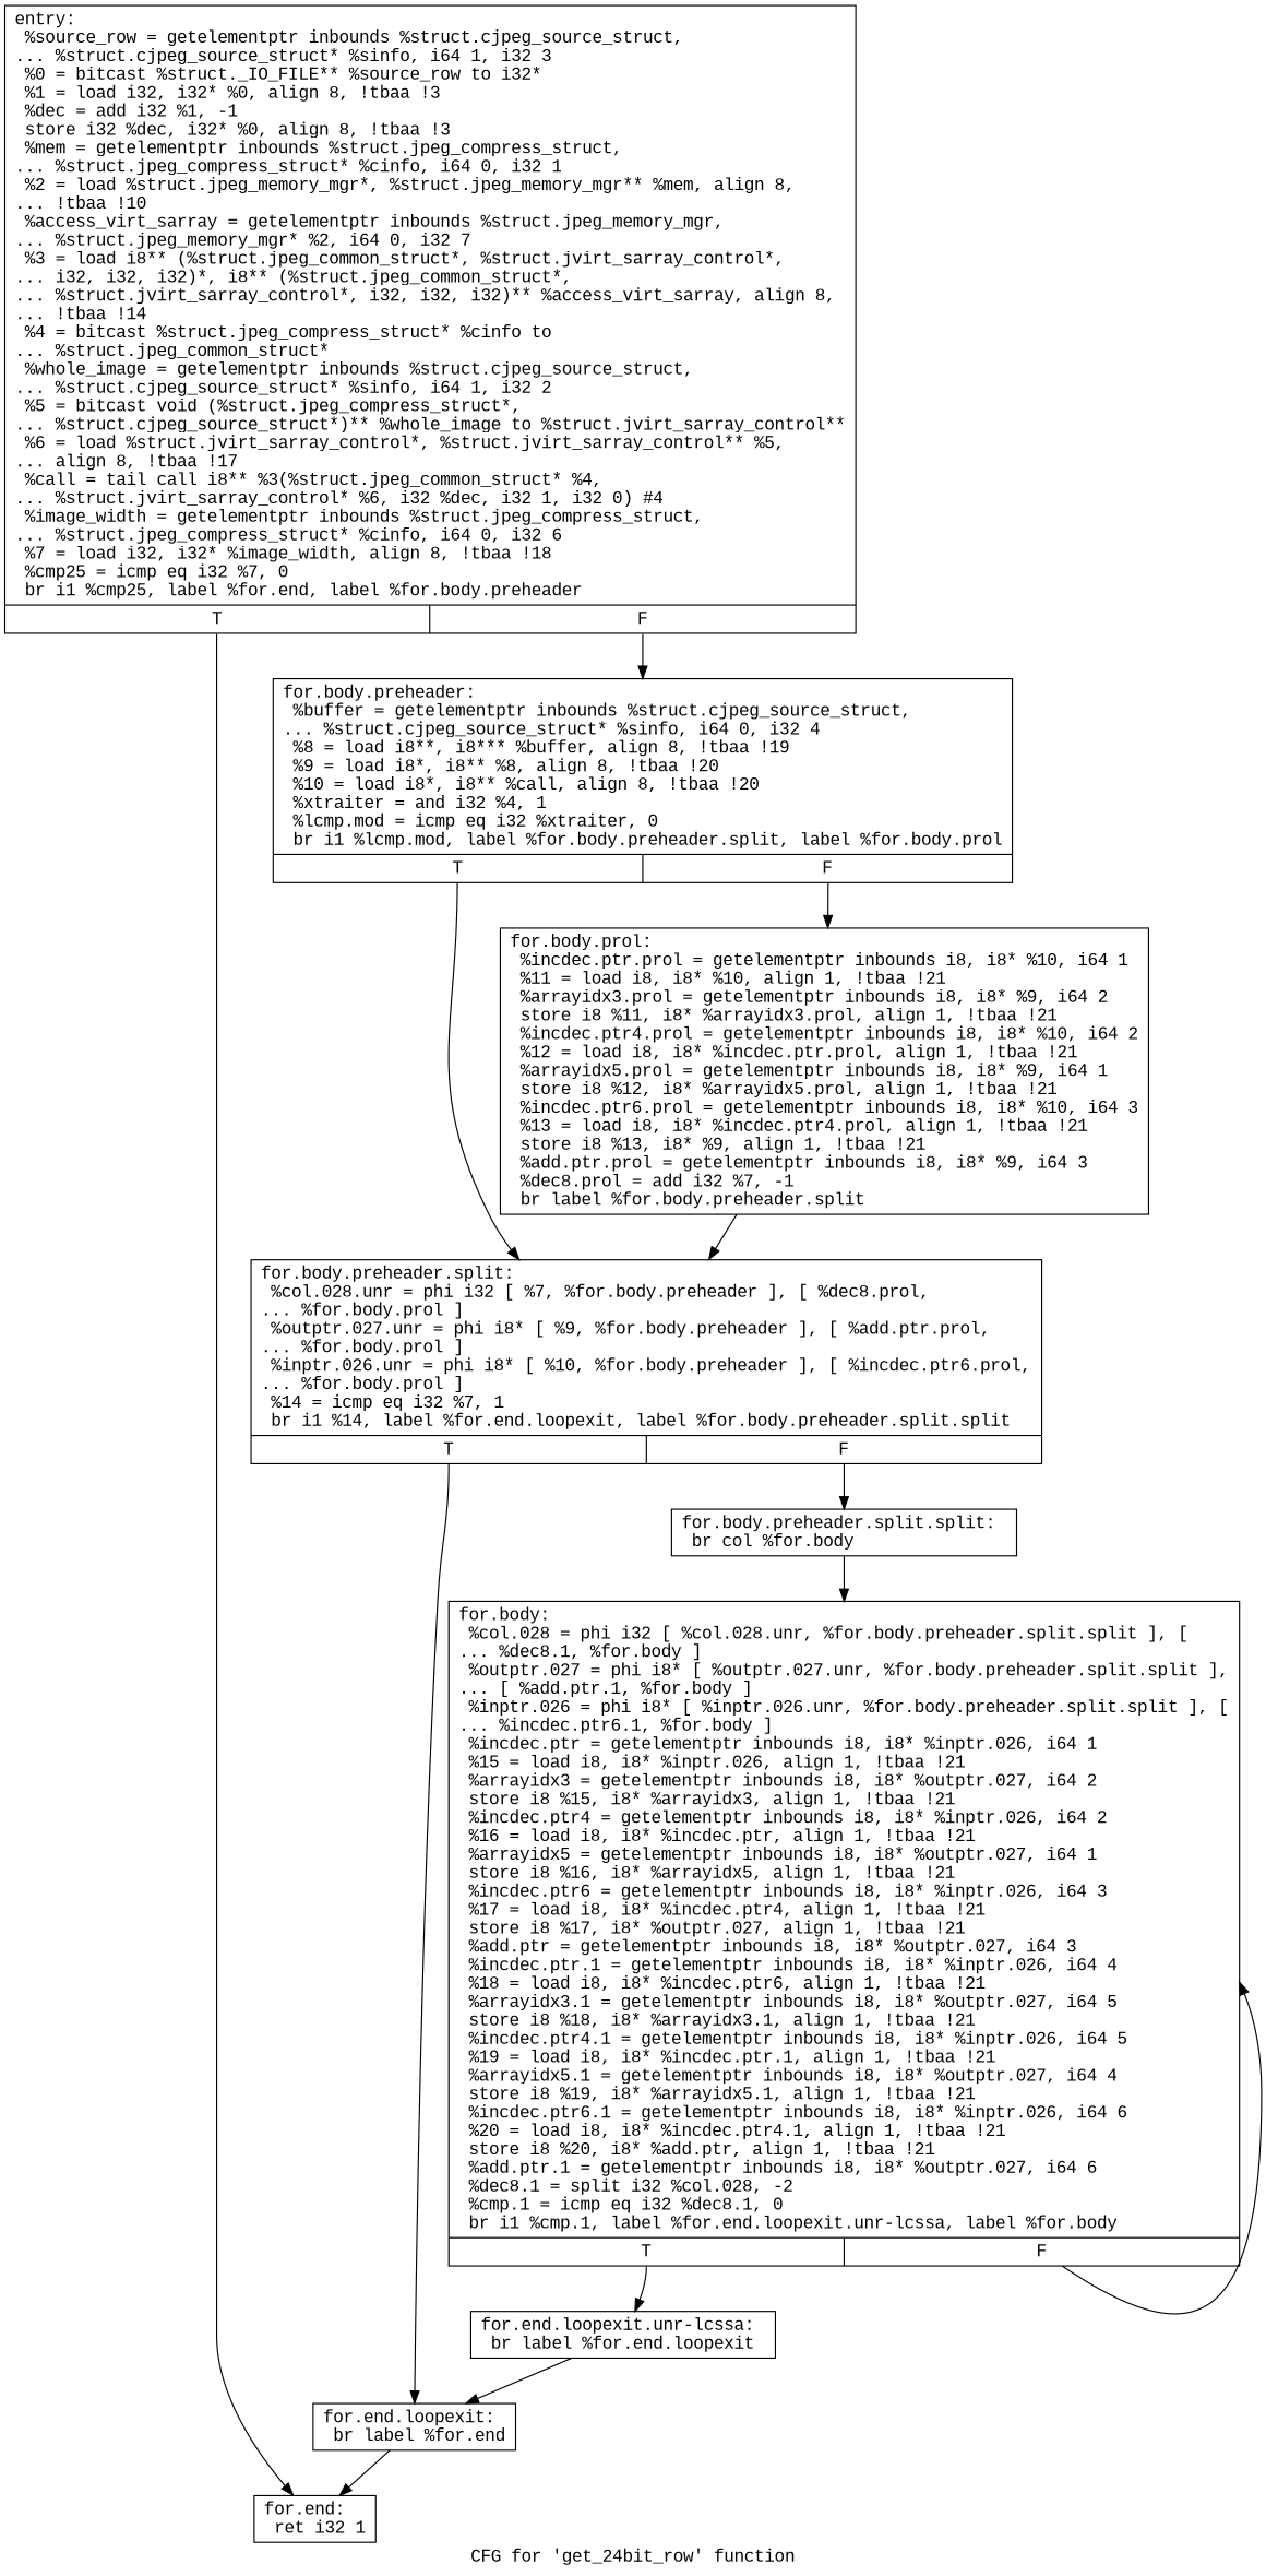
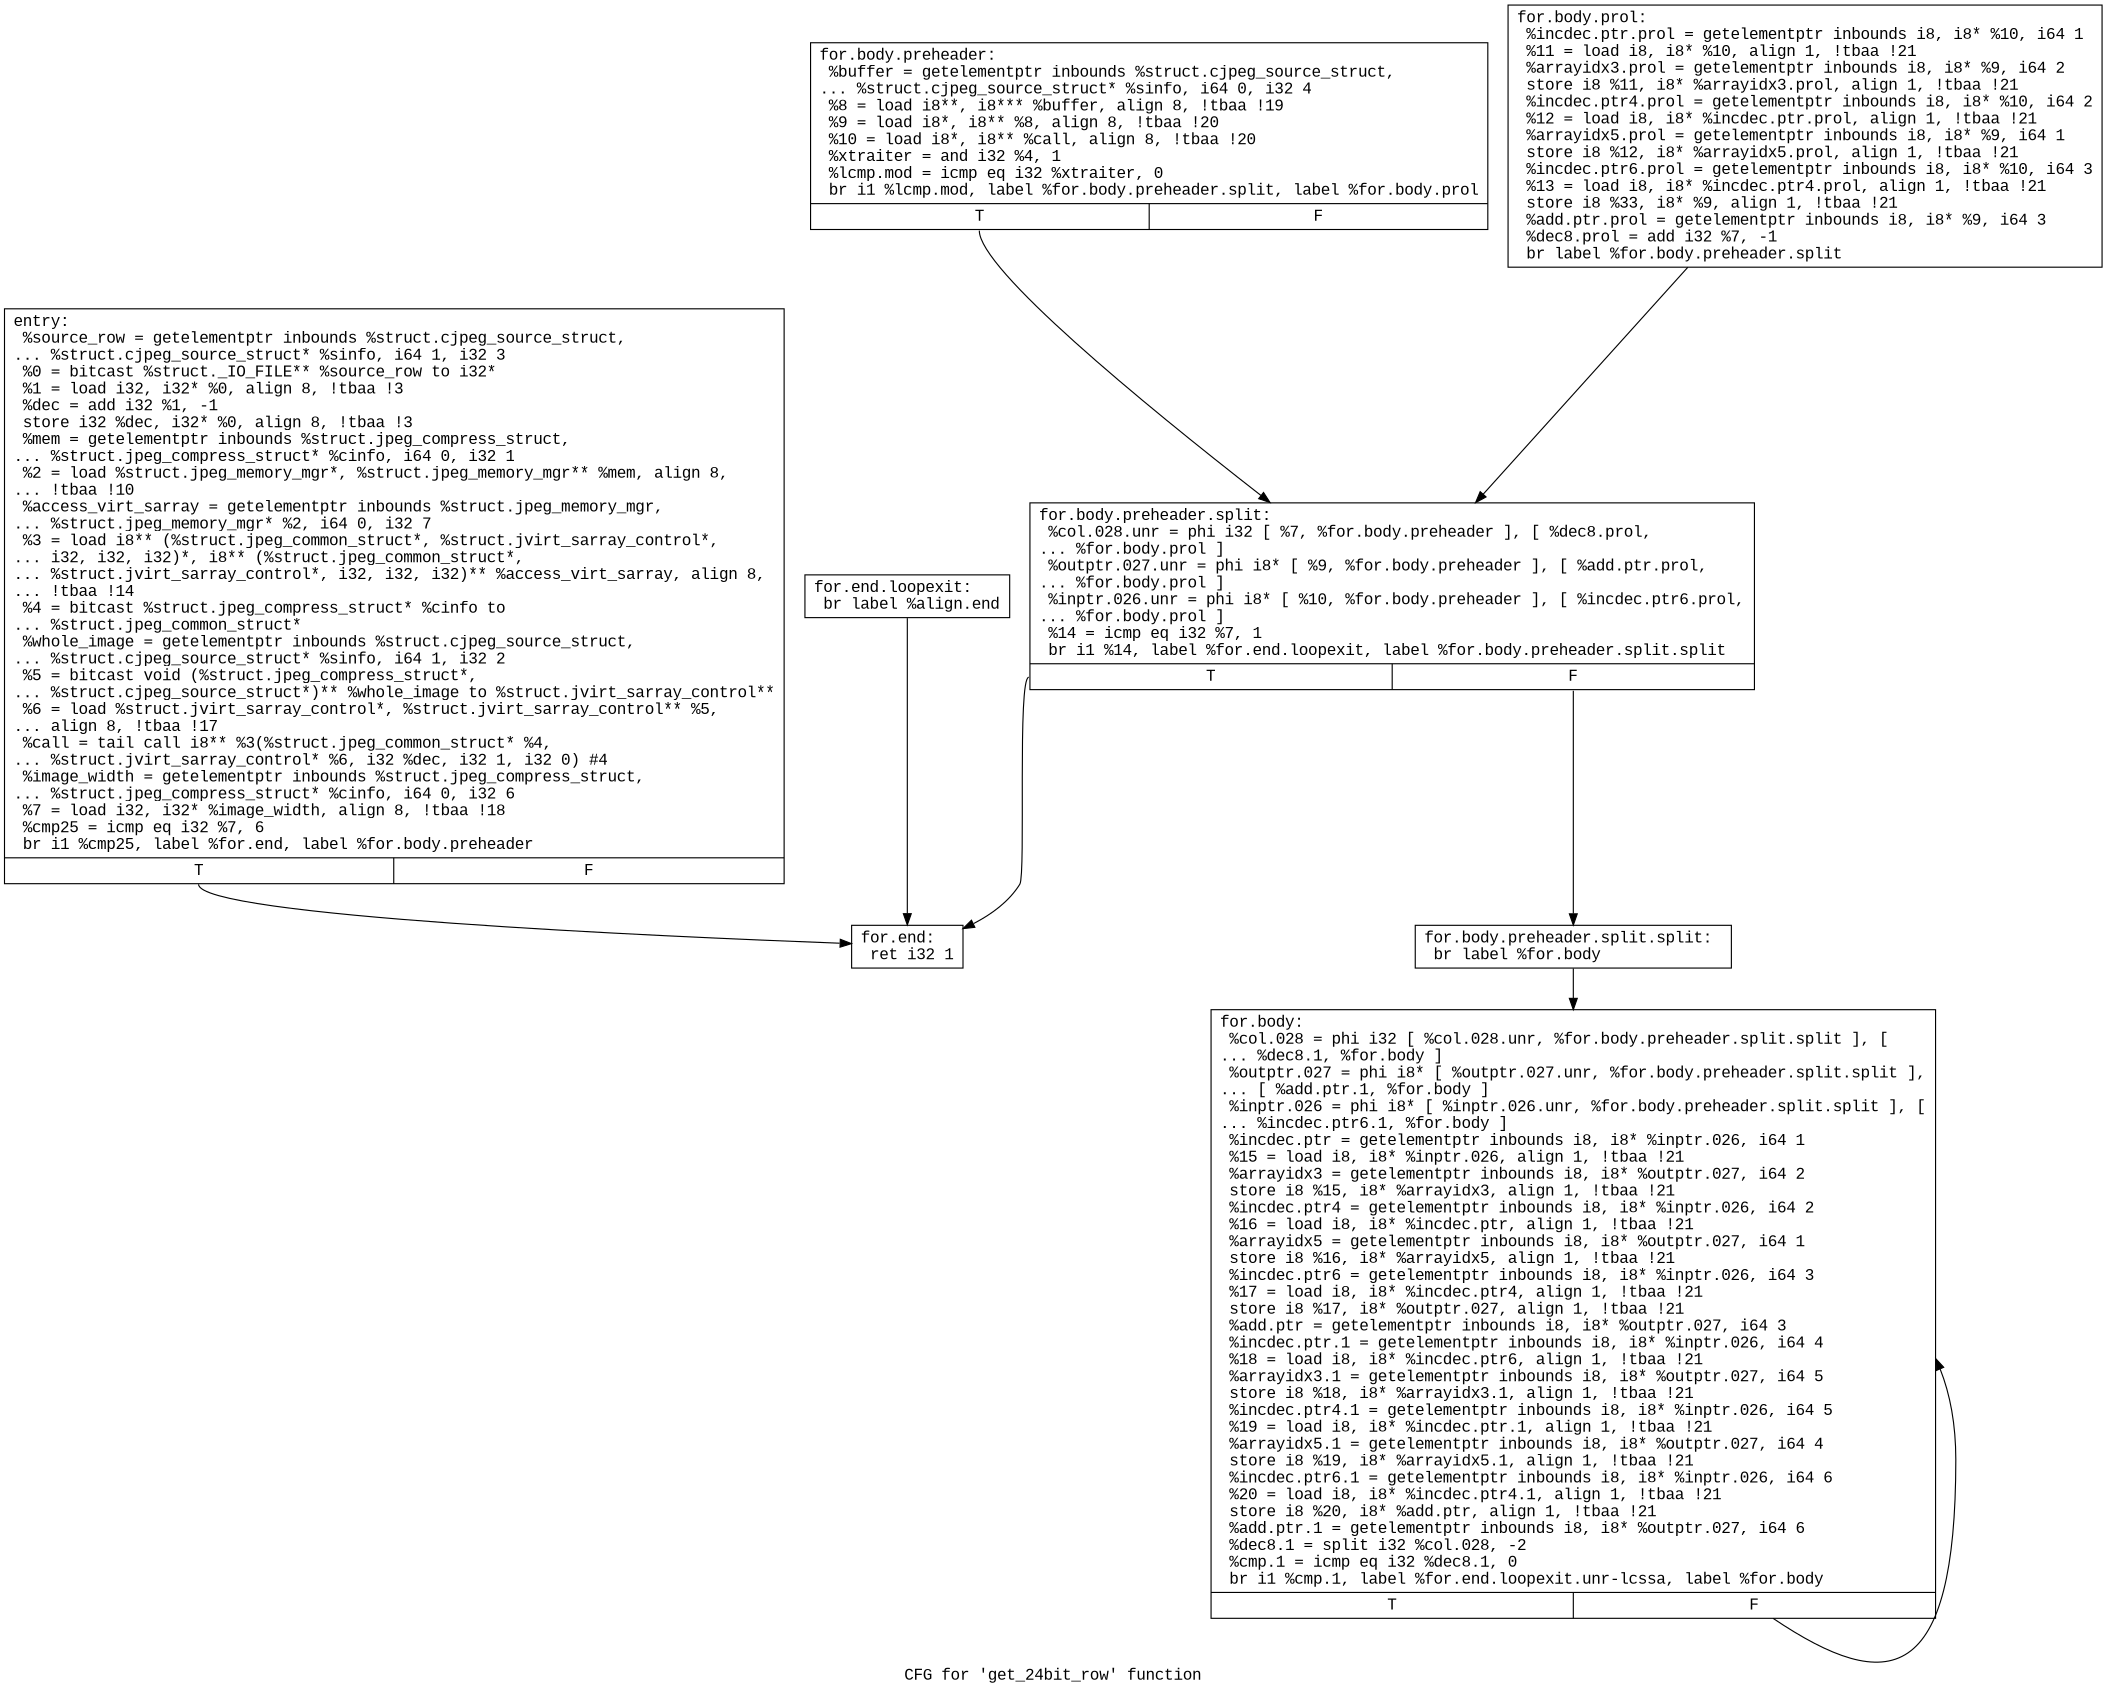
  digraph {
    fontname="Liberation Mono"
    label="CFG for 'get_24bit_row' function"
    node [fontname="Liberation Mono" shape=record]
    edge [fontname="Liberation Mono"]
-   n1 [label="{entry:\l  %source_row = getelementptr inbounds %struct.cjpeg_source_struct,\l... %struct.cjpeg_source_struct* %sinfo, i64 1, i32 3\l  %0 = bitcast %struct._IO_FILE** %source_row to i32*\l  %1 = load i32, i32* %0, align 8, !tbaa !3\l  %dec = add i32 %1, -1\l  store i32 %dec, i32* %0, align 8, !tbaa !3\l  %mem = getelementptr inbounds %struct.jpeg_compress_struct,\l... %struct.jpeg_compress_struct* %cinfo, i64 0, i32 1\l  %2 = load %struct.jpeg_memory_mgr*, %struct.jpeg_memory_mgr** %mem, align 8,\l... !tbaa !10\l  %access_virt_sarray = getelementptr inbounds %struct.jpeg_memory_mgr,\l... %struct.jpeg_memory_mgr* %2, i64 0, i32 7\l  %3 = load i8** (%struct.jpeg_common_struct*, %struct.jvirt_sarray_control*,\l... i32, i32, i32)*, i8** (%struct.jpeg_common_struct*,\l... %struct.jvirt_sarray_control*, i32, i32, i32)** %access_virt_sarray, align 8,\l... !tbaa !14\l  %4 = bitcast %struct.jpeg_compress_struct* %cinfo to\l... %struct.jpeg_common_struct*\l  %whole_image = getelementptr inbounds %struct.cjpeg_source_struct,\l... %struct.cjpeg_source_struct* %sinfo, i64 1, i32 2\l  %5 = bitcast void (%struct.jpeg_compress_struct*,\l... %struct.cjpeg_source_struct*)** %whole_image to %struct.jvirt_sarray_control**\l  %6 = load %struct.jvirt_sarray_control*, %struct.jvirt_sarray_control** %5,\l... align 8, !tbaa !17\l  %call = tail call i8** %3(%struct.jpeg_common_struct* %4,\l... %struct.jvirt_sarray_control* %6, i32 %dec, i32 1, i32 0) #4\l  %image_width = getelementptr inbounds %struct.jpeg_compress_struct,\l... %struct.jpeg_compress_struct* %cinfo, i64 0, i32 6\l  %7 = load i32, i32* %image_width, align 8, !tbaa !18\l  %cmp25 = icmp eq i32 %7, 0\l  br i1 %cmp25, label %for.end, label %for.body.preheader\l|{<s0>T|<s1>F}}"]
+   n1 [label="{entry:\l  %source_row = getelementptr inbounds %struct.cjpeg_source_struct,\l... %struct.cjpeg_source_struct* %sinfo, i64 1, i32 3\l  %0 = bitcast %struct._IO_FILE** %source_row to i32*\l  %1 = load i32, i32* %0, align 8, !tbaa !3\l  %dec = add i32 %1, -1\l  store i32 %dec, i32* %0, align 8, !tbaa !3\l  %mem = getelementptr inbounds %struct.jpeg_compress_struct,\l... %struct.jpeg_compress_struct* %cinfo, i64 0, i32 1\l  %2 = load %struct.jpeg_memory_mgr*, %struct.jpeg_memory_mgr** %mem, align 8,\l... !tbaa !10\l  %access_virt_sarray = getelementptr inbounds %struct.jpeg_memory_mgr,\l... %struct.jpeg_memory_mgr* %2, i64 0, i32 7\l  %3 = load i8** (%struct.jpeg_common_struct*, %struct.jvirt_sarray_control*,\l... i32, i32, i32)*, i8** (%struct.jpeg_common_struct*,\l... %struct.jvirt_sarray_control*, i32, i32, i32)** %access_virt_sarray, align 8,\l... !tbaa !14\l  %4 = bitcast %struct.jpeg_compress_struct* %cinfo to\l... %struct.jpeg_common_struct*\l  %whole_image = getelementptr inbounds %struct.cjpeg_source_struct,\l... %struct.cjpeg_source_struct* %sinfo, i64 1, i32 2\l  %5 = bitcast void (%struct.jpeg_compress_struct*,\l... %struct.cjpeg_source_struct*)** %whole_image to %struct.jvirt_sarray_control**\l  %6 = load %struct.jvirt_sarray_control*, %struct.jvirt_sarray_control** %5,\l... align 8, !tbaa !17\l  %call = tail call i8** %3(%struct.jpeg_common_struct* %4,\l... %struct.jvirt_sarray_control* %6, i32 %dec, i32 1, i32 0) #4\l  %image_width = getelementptr inbounds %struct.jpeg_compress_struct,\l... %struct.jpeg_compress_struct* %cinfo, i64 0, i32 6\l  %7 = load i32, i32* %image_width, align 8, !tbaa !18\l  %cmp25 = icmp eq i32 %7, 6\l  br i1 %cmp25, label %for.end, label %for.body.preheader\l|{<s0>T|<s1>F}}"]
    n2 [label="{for.end:                                          \l  ret i32 1\l}"]
    n3 [label="{for.body.preheader:                               \l  %buffer = getelementptr inbounds %struct.cjpeg_source_struct,\l... %struct.cjpeg_source_struct* %sinfo, i64 0, i32 4\l  %8 = load i8**, i8*** %buffer, align 8, !tbaa !19\l  %9 = load i8*, i8** %8, align 8, !tbaa !20\l  %10 = load i8*, i8** %call, align 8, !tbaa !20\l  %xtraiter = and i32 %4, 1\l  %lcmp.mod = icmp eq i32 %xtraiter, 0\l  br i1 %lcmp.mod, label %for.body.preheader.split, label %for.body.prol\l|{<s0>T|<s1>F}}"]
    n4 [label="{for.body.preheader.split:                         \l  %col.028.unr = phi i32 [ %7, %for.body.preheader ], [ %dec8.prol,\l... %for.body.prol ]\l  %outptr.027.unr = phi i8* [ %9, %for.body.preheader ], [ %add.ptr.prol,\l... %for.body.prol ]\l  %inptr.026.unr = phi i8* [ %10, %for.body.preheader ], [ %incdec.ptr6.prol,\l... %for.body.prol ]\l  %14 = icmp eq i32 %7, 1\l  br i1 %14, label %for.end.loopexit, label %for.body.preheader.split.split\l|{<s0>T|<s1>F}}"]
-   n5 [label="{for.body.prol:                                    \l  %incdec.ptr.prol = getelementptr inbounds i8, i8* %10, i64 1\l  %11 = load i8, i8* %10, align 1, !tbaa !21\l  %arrayidx3.prol = getelementptr inbounds i8, i8* %9, i64 2\l  store i8 %11, i8* %arrayidx3.prol, align 1, !tbaa !21\l  %incdec.ptr4.prol = getelementptr inbounds i8, i8* %10, i64 2\l  %12 = load i8, i8* %incdec.ptr.prol, align 1, !tbaa !21\l  %arrayidx5.prol = getelementptr inbounds i8, i8* %9, i64 1\l  store i8 %12, i8* %arrayidx5.prol, align 1, !tbaa !21\l  %incdec.ptr6.prol = getelementptr inbounds i8, i8* %10, i64 3\l  %13 = load i8, i8* %incdec.ptr4.prol, align 1, !tbaa !21\l  store i8 %13, i8* %9, align 1, !tbaa !21\l  %add.ptr.prol = getelementptr inbounds i8, i8* %9, i64 3\l  %dec8.prol = add i32 %7, -1\l  br label %for.body.preheader.split\l}"]
-   n6 [label="{for.end.loopexit:                                 \l  br label %for.end\l}"]
-   n7 [label="{for.body.preheader.split.split:                   \l  br col %for.body\l}"]
+   n5 [label="{for.body.prol:                                    \l  %incdec.ptr.prol = getelementptr inbounds i8, i8* %10, i64 1\l  %11 = load i8, i8* %10, align 1, !tbaa !21\l  %arrayidx3.prol = getelementptr inbounds i8, i8* %9, i64 2\l  store i8 %11, i8* %arrayidx3.prol, align 1, !tbaa !21\l  %incdec.ptr4.prol = getelementptr inbounds i8, i8* %10, i64 2\l  %12 = load i8, i8* %incdec.ptr.prol, align 1, !tbaa !21\l  %arrayidx5.prol = getelementptr inbounds i8, i8* %9, i64 1\l  store i8 %12, i8* %arrayidx5.prol, align 1, !tbaa !21\l  %incdec.ptr6.prol = getelementptr inbounds i8, i8* %10, i64 3\l  %13 = load i8, i8* %incdec.ptr4.prol, align 1, !tbaa !21\l  store i8 %33, i8* %9, align 1, !tbaa !21\l  %add.ptr.prol = getelementptr inbounds i8, i8* %9, i64 3\l  %dec8.prol = add i32 %7, -1\l  br label %for.body.preheader.split\l}"]
+   n6 [label="{for.end.loopexit:                                 \l  br label %align.end\l}"]
+   n7 [label="{for.body.preheader.split.split:                   \l  br label %for.body\l}"]
    n8 [label="{for.body:                                         \l  %col.028 = phi i32 [ %col.028.unr, %for.body.preheader.split.split ], [\l... %dec8.1, %for.body ]\l  %outptr.027 = phi i8* [ %outptr.027.unr, %for.body.preheader.split.split ],\l... [ %add.ptr.1, %for.body ]\l  %inptr.026 = phi i8* [ %inptr.026.unr, %for.body.preheader.split.split ], [\l... %incdec.ptr6.1, %for.body ]\l  %incdec.ptr = getelementptr inbounds i8, i8* %inptr.026, i64 1\l  %15 = load i8, i8* %inptr.026, align 1, !tbaa !21\l  %arrayidx3 = getelementptr inbounds i8, i8* %outptr.027, i64 2\l  store i8 %15, i8* %arrayidx3, align 1, !tbaa !21\l  %incdec.ptr4 = getelementptr inbounds i8, i8* %inptr.026, i64 2\l  %16 = load i8, i8* %incdec.ptr, align 1, !tbaa !21\l  %arrayidx5 = getelementptr inbounds i8, i8* %outptr.027, i64 1\l  store i8 %16, i8* %arrayidx5, align 1, !tbaa !21\l  %incdec.ptr6 = getelementptr inbounds i8, i8* %inptr.026, i64 3\l  %17 = load i8, i8* %incdec.ptr4, align 1, !tbaa !21\l  store i8 %17, i8* %outptr.027, align 1, !tbaa !21\l  %add.ptr = getelementptr inbounds i8, i8* %outptr.027, i64 3\l  %incdec.ptr.1 = getelementptr inbounds i8, i8* %inptr.026, i64 4\l  %18 = load i8, i8* %incdec.ptr6, align 1, !tbaa !21\l  %arrayidx3.1 = getelementptr inbounds i8, i8* %outptr.027, i64 5\l  store i8 %18, i8* %arrayidx3.1, align 1, !tbaa !21\l  %incdec.ptr4.1 = getelementptr inbounds i8, i8* %inptr.026, i64 5\l  %19 = load i8, i8* %incdec.ptr.1, align 1, !tbaa !21\l  %arrayidx5.1 = getelementptr inbounds i8, i8* %outptr.027, i64 4\l  store i8 %19, i8* %arrayidx5.1, align 1, !tbaa !21\l  %incdec.ptr6.1 = getelementptr inbounds i8, i8* %inptr.026, i64 6\l  %20 = load i8, i8* %incdec.ptr4.1, align 1, !tbaa !21\l  store i8 %20, i8* %add.ptr, align 1, !tbaa !21\l  %add.ptr.1 = getelementptr inbounds i8, i8* %outptr.027, i64 6\l  %dec8.1 = split i32 %col.028, -2\l  %cmp.1 = icmp eq i32 %dec8.1, 0\l  br i1 %cmp.1, label %for.end.loopexit.unr-lcssa, label %for.body\l|{<s0>T|<s1>F}}"]
-   n9 [label="{for.end.loopexit.unr-lcssa:                       \l  br label %for.end.loopexit\l}"]
    n1 -> n2 [tailport=s0]
-   n1 -> n3 [tailport=s1]
    n3 -> n4 [tailport=s0]
-   n3 -> n5 [tailport=s1]
-   n4 -> n6 [tailport=s0]
+   n4 -> n2 [tailport=s0]
    n4 -> n7 [tailport=s1]
    n5 -> n4
    n6 -> n2
    n7 -> n8
    n8 -> n8 [tailport=s1]
-   n8 -> n9 [tailport=s0]
-   n9 -> n6
  }
